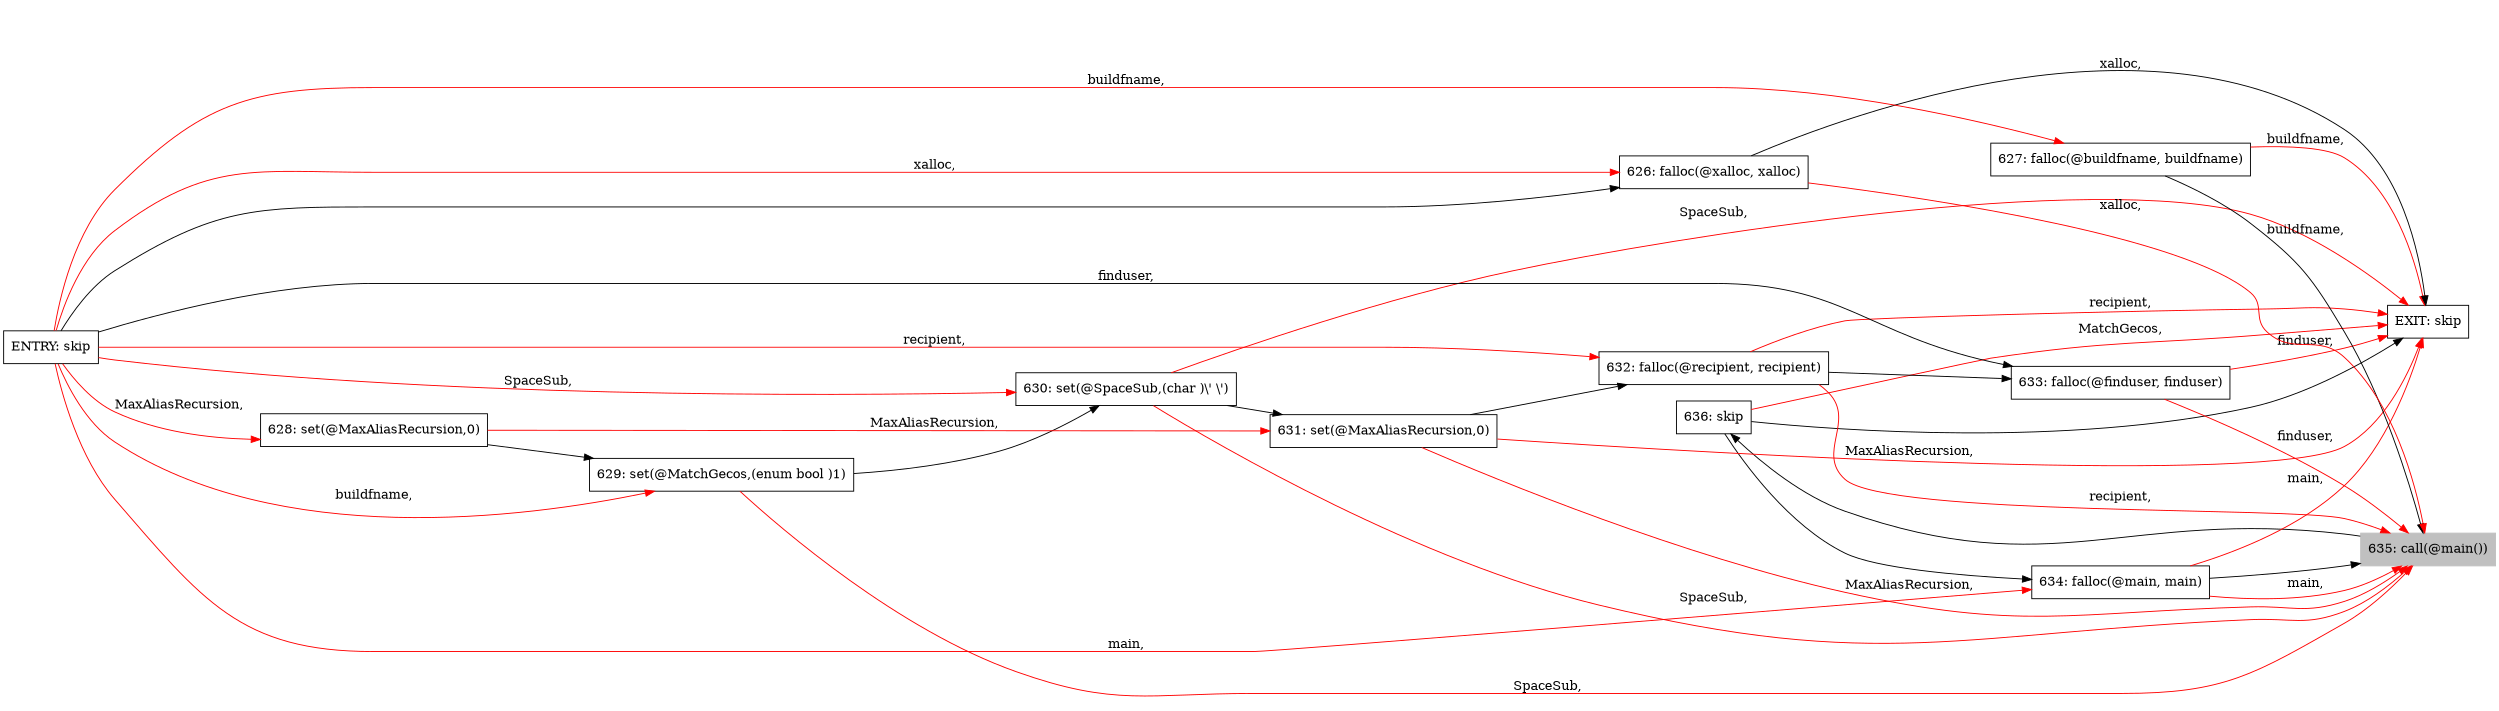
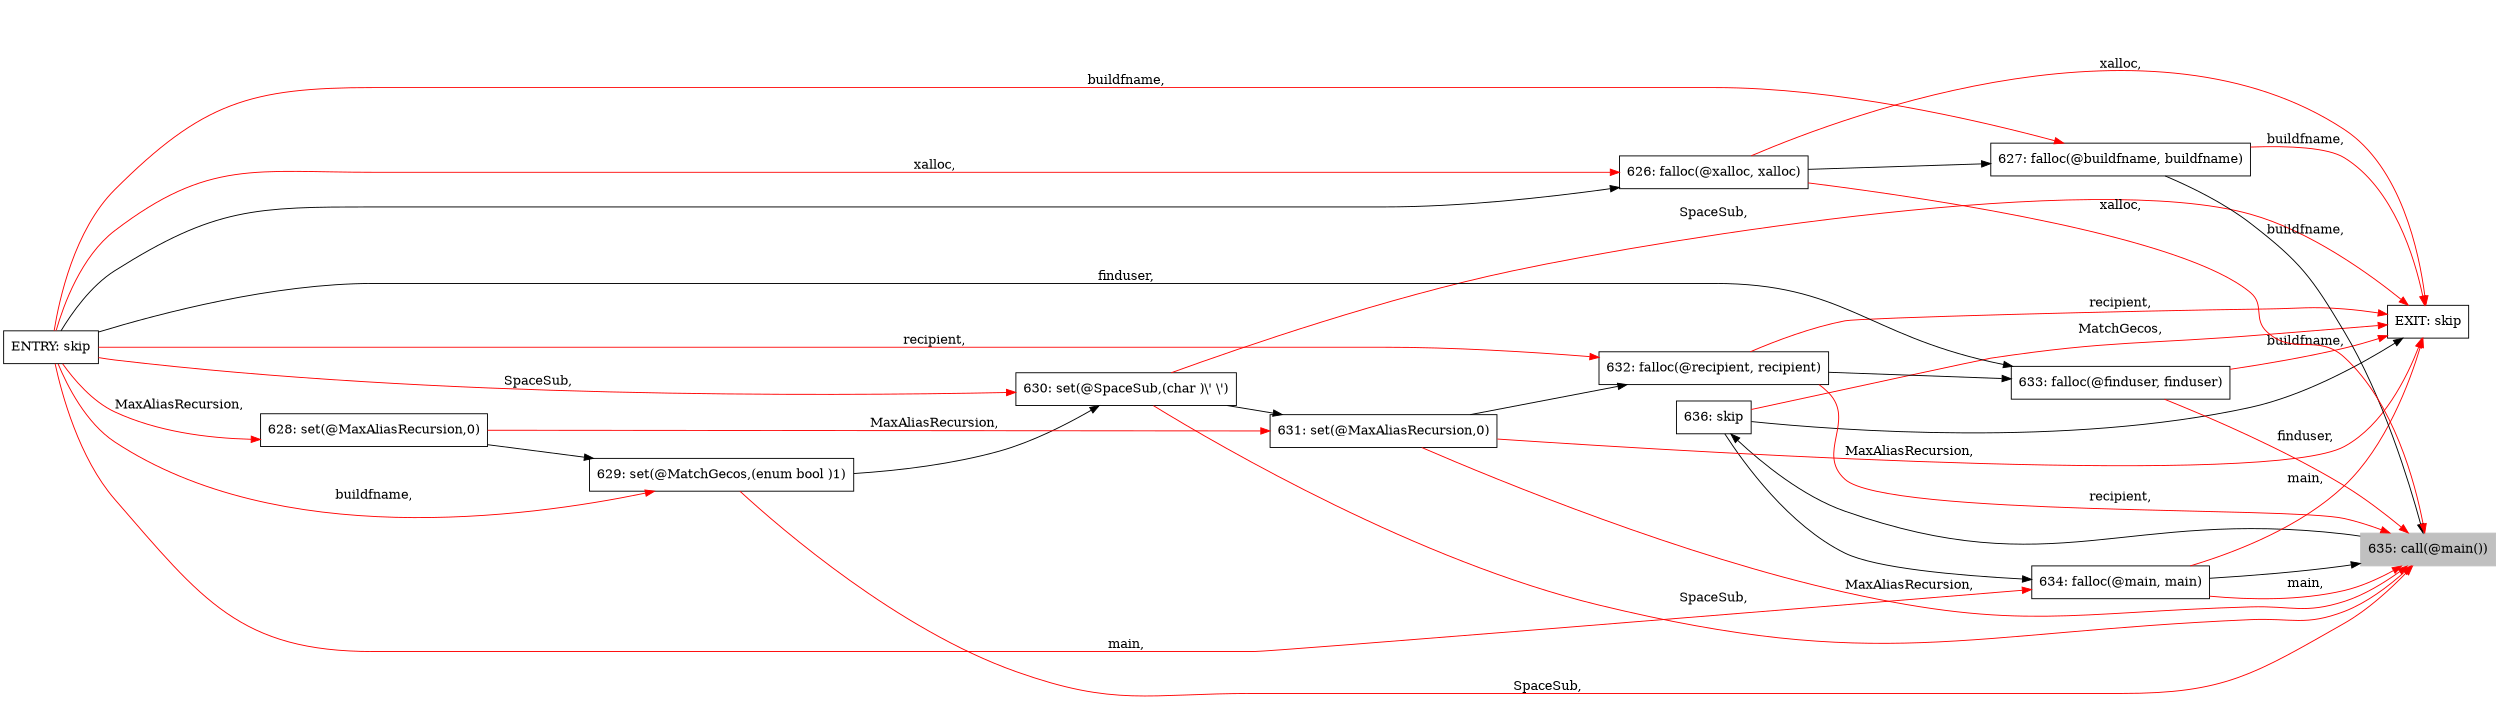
  digraph {
    rankdir=LR
    node [shape=box]
    edge [color=red]
    n1 [label="636: skip"]
    n2 [color=grey label="635: call(@main())" style=filled]
    n3 [label="634: falloc(@main, main)"]
    n4 [label="633: falloc(@finduser, finduser)"]
    n5 [label="632: falloc(@recipient, recipient)"]
    n6 [label="631: set(@MaxAliasRecursion,0)"]
    n7 [label="630: set(@SpaceSub,(char )\\' \\')"]
    n8 [label="629: set(@MatchGecos,(enum bool )1)"]
    n9 [label="628: set(@MaxAliasRecursion,0)"]
    n10 [label="627: falloc(@buildfname, buildfname)"]
    n11 [label="626: falloc(@xalloc, xalloc)"]
    n12 [label="EXIT: skip"]
    n13 [label="ENTRY: skip"]
    subgraph sub_1 {
      n1
      n2
      n3
      n4
      n5
      n6
      n7
      n8
      n9
      n10
      n11
      n12
      n13
    }
    n1 -> n3 [color=""]
    n1 -> n12 [color=""]
    n1 -> n12 [label="MatchGecos,"]
    n2 -> n1 [color=""]
    n3 -> n2 [color=""]
    n3 -> n2 [label="main,"]
    n3 -> n12 [label="main,"]
    n4 -> n2 [label="finduser,"]
-   n4 -> n12 [label="finduser,"]
+   n4 -> n12 [label="buildfname,"]
    n5 -> n2 [label="recipient,"]
    n5 -> n4 [color=""]
    n5 -> n12 [label="recipient,"]
    n6 -> n2 [label="MaxAliasRecursion,"]
    n6 -> n5 [color=""]
    n6 -> n12 [label="MaxAliasRecursion,"]
    n7 -> n2 [label="SpaceSub,"]
    n7 -> n6 [color=""]
    n7 -> n12 [label="SpaceSub,"]
    n8 -> n2 [label="SpaceSub,"]
    n8 -> n7 [color=""]
    n9 -> n6 [label="MaxAliasRecursion,"]
    n9 -> n8 [color=""]
    n10 -> n2 [color=black label="buildfname,"]
    n10 -> n12 [label="buildfname,"]
    n11 -> n2 [label="xalloc,"]
-   n11 -> n12 [color=black label="xalloc,"]
+   n11 -> n10 [color=""]
+   n11 -> n12 [label="xalloc,"]
    n13 -> n3 [label="main,"]
    n13 -> n4 [color=black label="finduser,"]
    n13 -> n5 [label="recipient,"]
    n13 -> n7 [label="SpaceSub,"]
    n13 -> n8 [label="buildfname,"]
    n13 -> n9 [label="MaxAliasRecursion,"]
    n13 -> n10 [label="buildfname,"]
    n13 -> n11 [color=""]
    n13 -> n11 [label="xalloc,"]
  }
